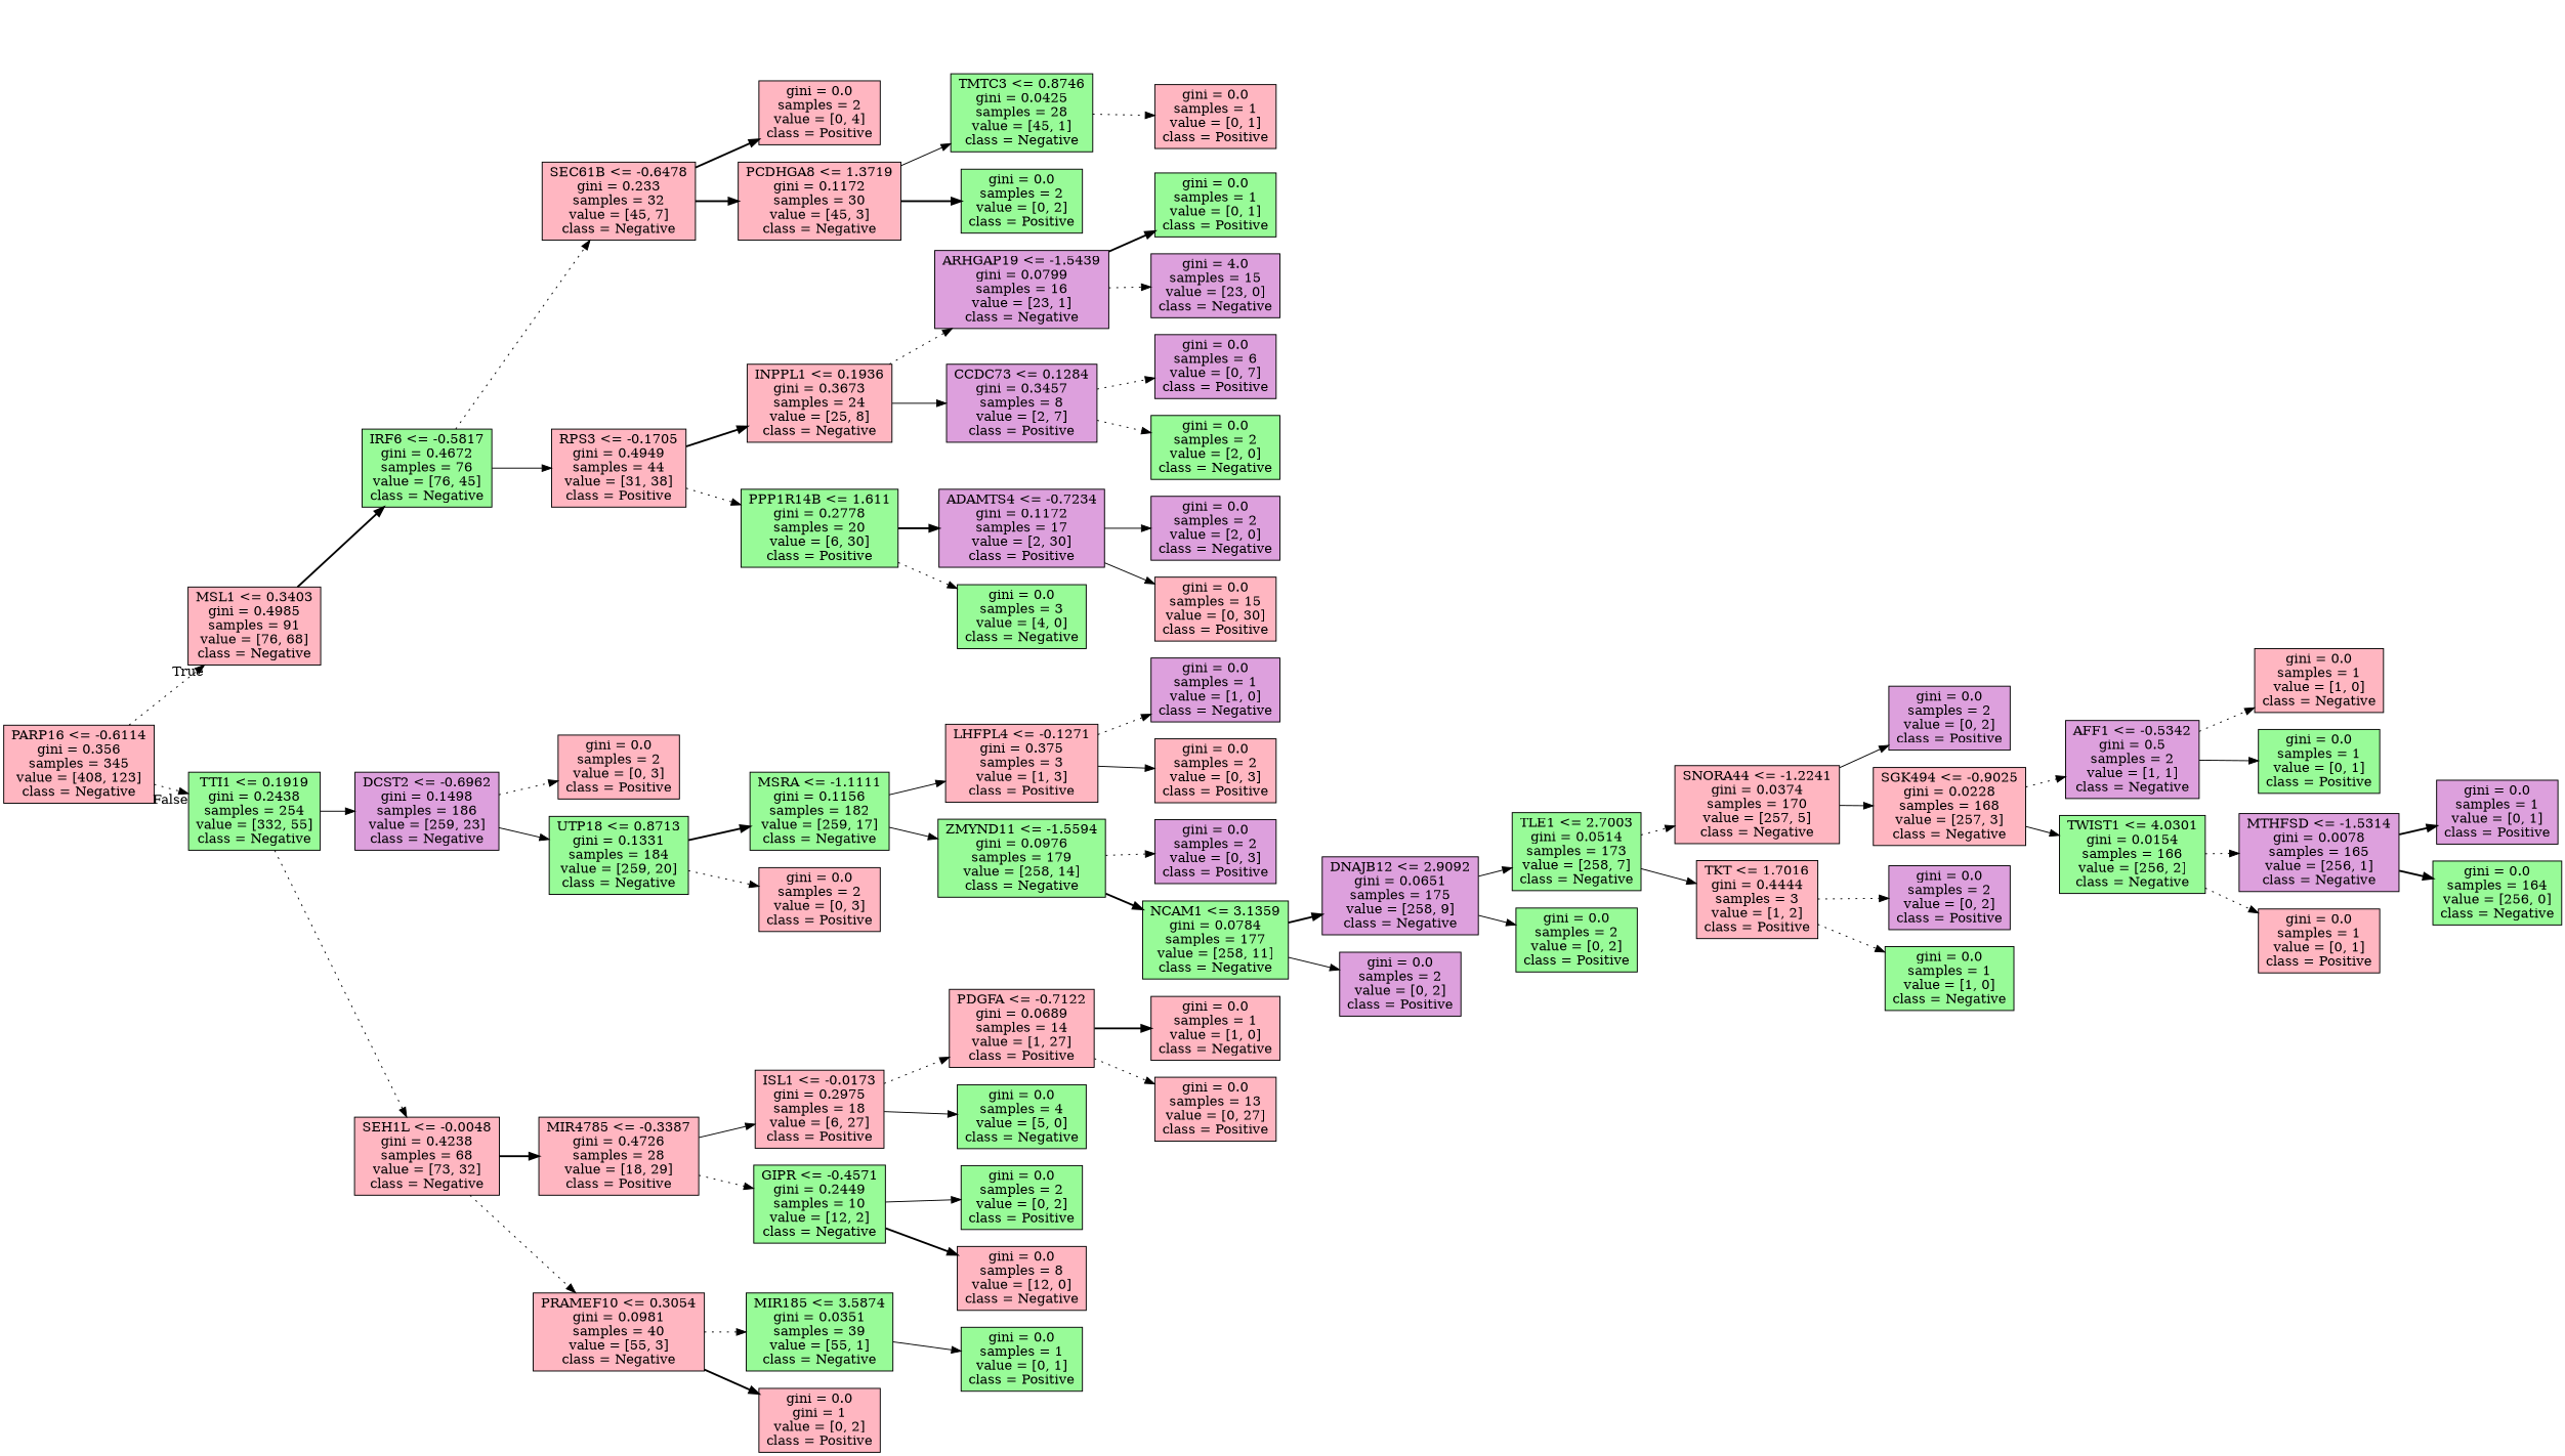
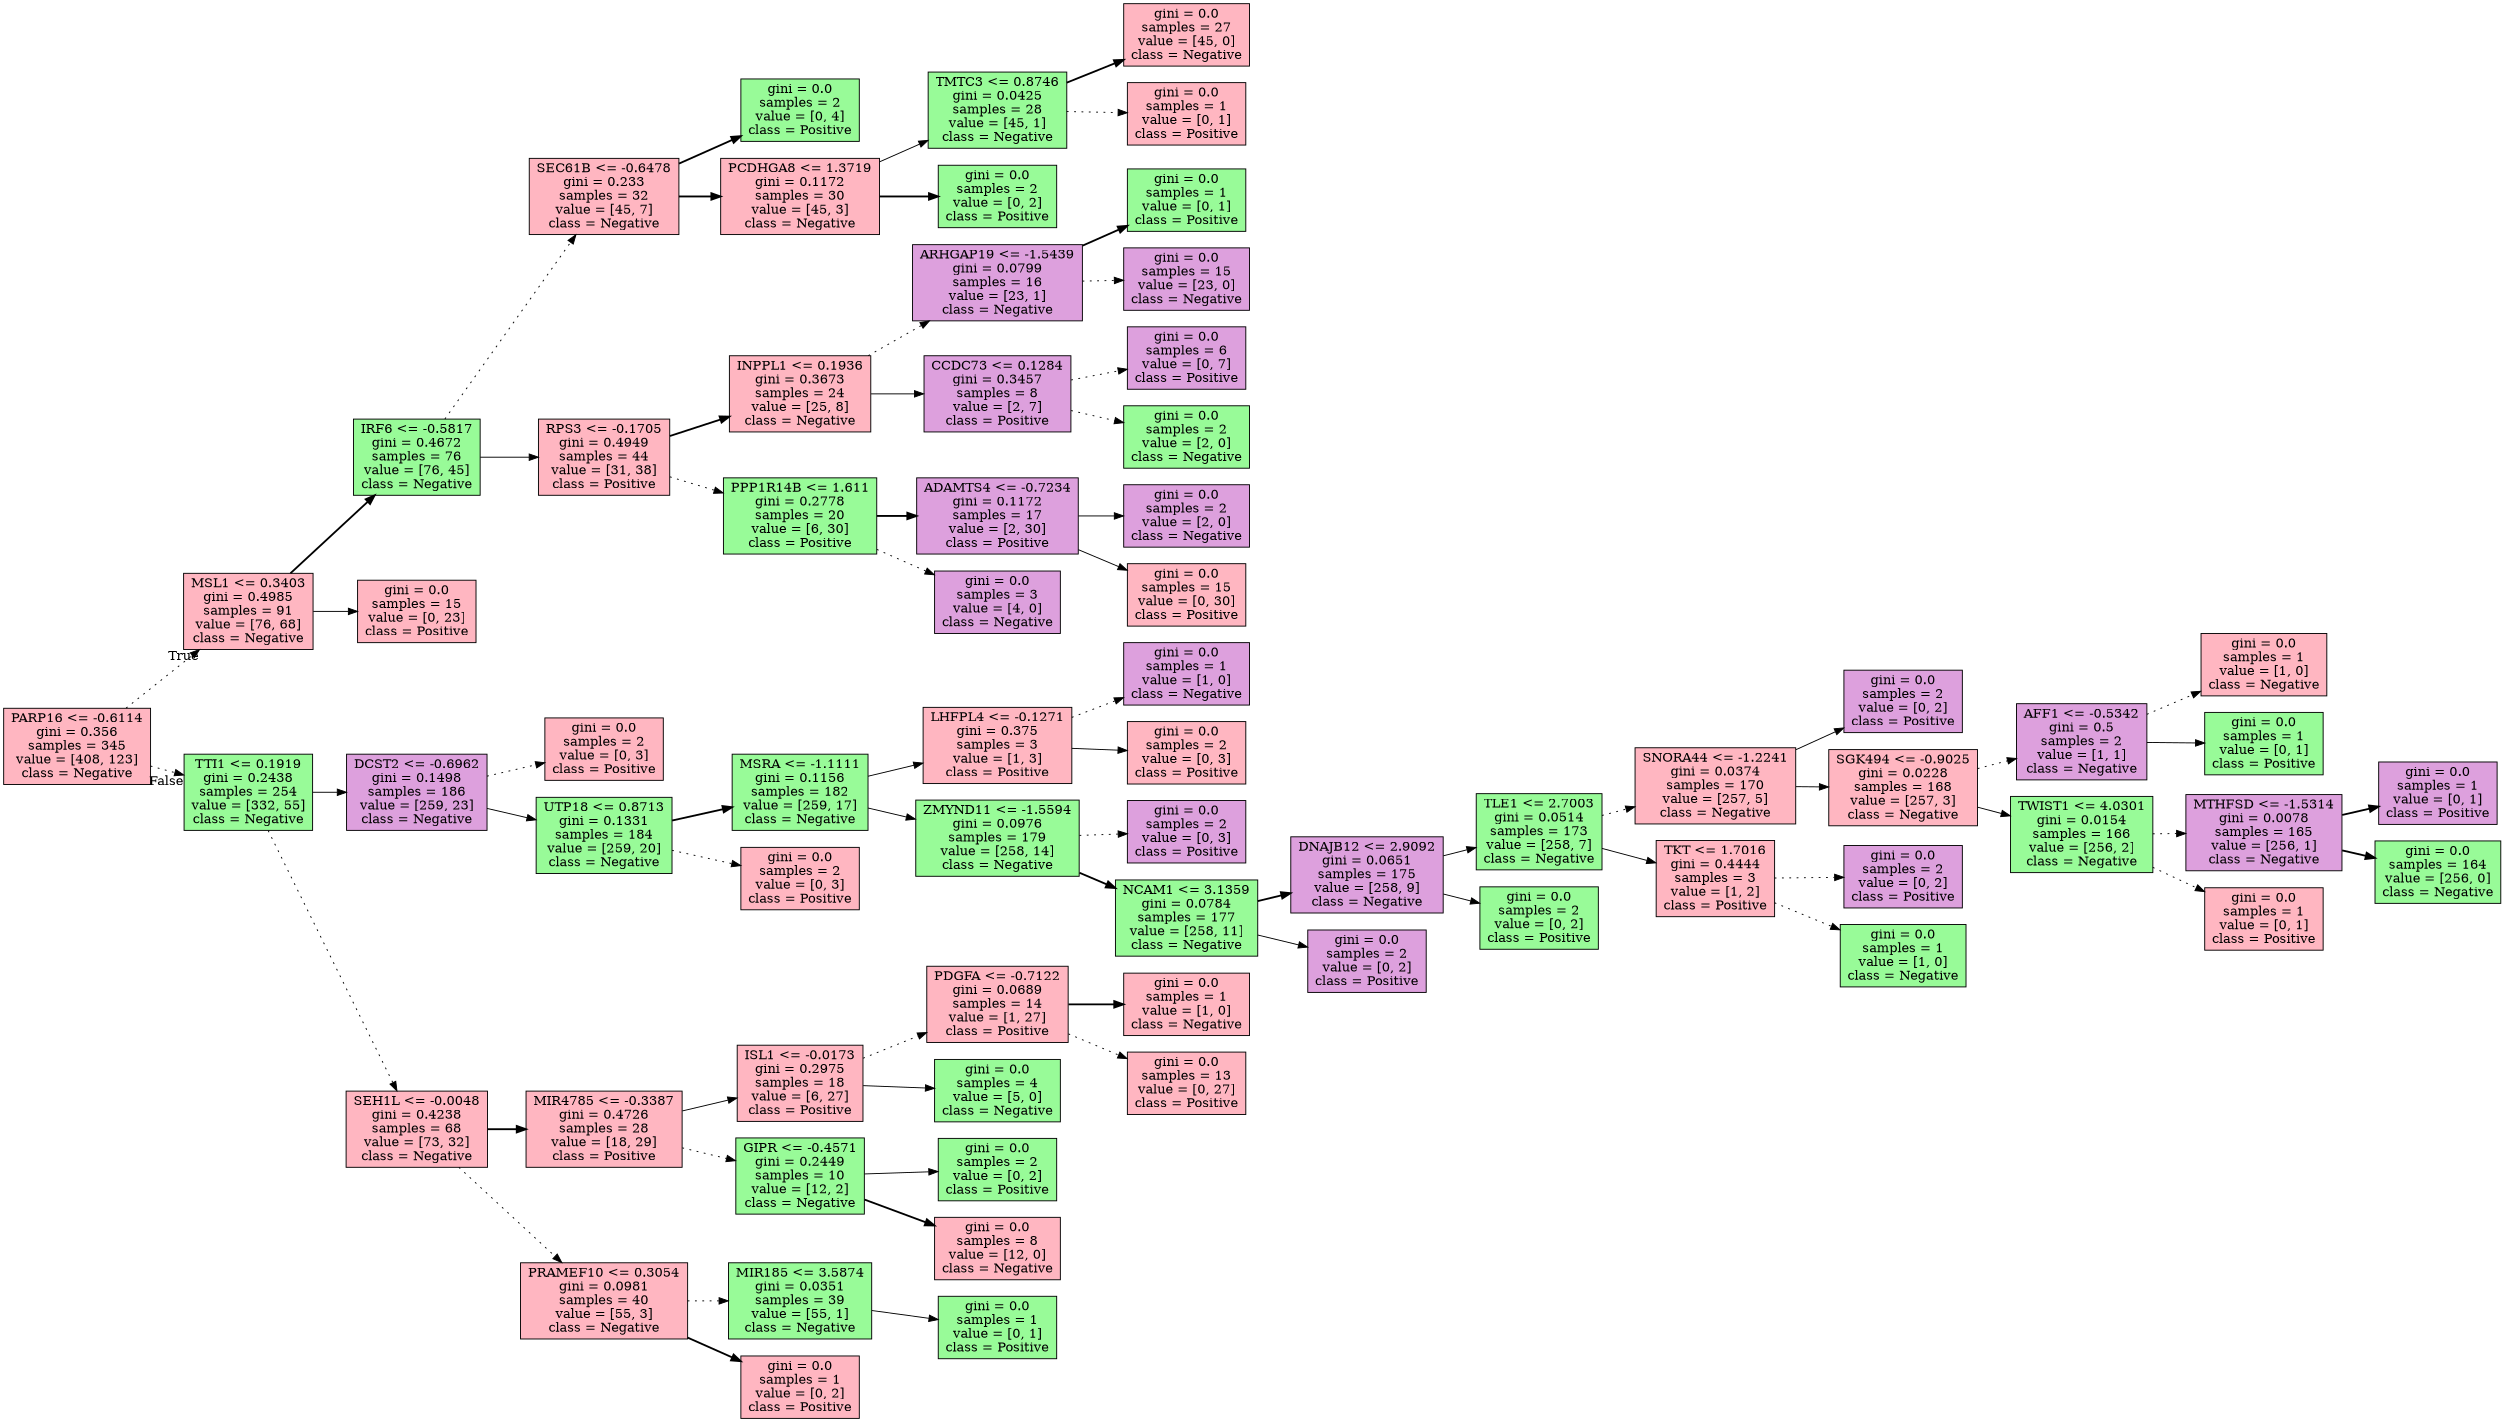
  digraph {
    rankdir=LR
    node [fillcolor=lightpink shape=box style=filled]
    edge [style=dotted]
    n1 [label="PARP16 <= -0.6114\ngini = 0.356\nsamples = 345\nvalue = [408, 123]\nclass = Negative"]
    n2 [label="MSL1 <= 0.3403\ngini = 0.4985\nsamples = 91\nvalue = [76, 68]\nclass = Negative"]
    n3 [fillcolor=palegreen label="TTI1 <= 0.1919\ngini = 0.2438\nsamples = 254\nvalue = [332, 55]\nclass = Negative"]
    n4 [fillcolor=palegreen label="IRF6 <= -0.5817\ngini = 0.4672\nsamples = 76\nvalue = [76, 45]\nclass = Negative"]
+   n5 [label="gini = 0.0\nsamples = 15\nvalue = [0, 23]\nclass = Positive"]
    n6 [fillcolor=plum label="DCST2 <= -0.6962\ngini = 0.1498\nsamples = 186\nvalue = [259, 23]\nclass = Negative"]
    n7 [label="SEH1L <= -0.0048\ngini = 0.4238\nsamples = 68\nvalue = [73, 32]\nclass = Negative"]
    n8 [label="SEC61B <= -0.6478\ngini = 0.233\nsamples = 32\nvalue = [45, 7]\nclass = Negative"]
    n9 [label="RPS3 <= -0.1705\ngini = 0.4949\nsamples = 44\nvalue = [31, 38]\nclass = Positive"]
-   n10 [label="gini = 0.0\nsamples = 2\nvalue = [0, 4]\nclass = Positive"]
+   n10 [fillcolor=palegreen label="gini = 0.0\nsamples = 2\nvalue = [0, 4]\nclass = Positive"]
    n11 [label="PCDHGA8 <= 1.3719\ngini = 0.1172\nsamples = 30\nvalue = [45, 3]\nclass = Negative"]
    n12 [label="INPPL1 <= 0.1936\ngini = 0.3673\nsamples = 24\nvalue = [25, 8]\nclass = Negative"]
    n13 [fillcolor=palegreen label="PPP1R14B <= 1.611\ngini = 0.2778\nsamples = 20\nvalue = [6, 30]\nclass = Positive"]
    n14 [fillcolor=palegreen label="TMTC3 <= 0.8746\ngini = 0.0425\nsamples = 28\nvalue = [45, 1]\nclass = Negative"]
    n15 [fillcolor=palegreen label="gini = 0.0\nsamples = 2\nvalue = [0, 2]\nclass = Positive"]
+   n16 [label="gini = 0.0\nsamples = 27\nvalue = [45, 0]\nclass = Negative"]
    n17 [label="gini = 0.0\nsamples = 1\nvalue = [0, 1]\nclass = Positive"]
    n18 [fillcolor=plum label="ARHGAP19 <= -1.5439\ngini = 0.0799\nsamples = 16\nvalue = [23, 1]\nclass = Negative"]
    n19 [fillcolor=plum label="CCDC73 <= 0.1284\ngini = 0.3457\nsamples = 8\nvalue = [2, 7]\nclass = Positive"]
    n20 [fillcolor=plum label="ADAMTS4 <= -0.7234\ngini = 0.1172\nsamples = 17\nvalue = [2, 30]\nclass = Positive"]
-   n21 [fillcolor=palegreen label="gini = 0.0\nsamples = 3\nvalue = [4, 0]\nclass = Negative"]
+   n21 [fillcolor=plum label="gini = 0.0\nsamples = 3\nvalue = [4, 0]\nclass = Negative"]
    n22 [fillcolor=palegreen label="gini = 0.0\nsamples = 1\nvalue = [0, 1]\nclass = Positive"]
-   n23 [fillcolor=plum label="gini = 4.0\nsamples = 15\nvalue = [23, 0]\nclass = Negative"]
+   n23 [fillcolor=plum label="gini = 0.0\nsamples = 15\nvalue = [23, 0]\nclass = Negative"]
    n24 [fillcolor=plum label="gini = 0.0\nsamples = 6\nvalue = [0, 7]\nclass = Positive"]
    n25 [fillcolor=palegreen label="gini = 0.0\nsamples = 2\nvalue = [2, 0]\nclass = Negative"]
    n26 [fillcolor=plum label="gini = 0.0\nsamples = 2\nvalue = [2, 0]\nclass = Negative"]
    n27 [label="gini = 0.0\nsamples = 15\nvalue = [0, 30]\nclass = Positive"]
    n28 [label="gini = 0.0\nsamples = 2\nvalue = [0, 3]\nclass = Positive"]
    n29 [fillcolor=palegreen label="UTP18 <= 0.8713\ngini = 0.1331\nsamples = 184\nvalue = [259, 20]\nclass = Negative"]
    n30 [label="MIR4785 <= -0.3387\ngini = 0.4726\nsamples = 28\nvalue = [18, 29]\nclass = Positive"]
    n31 [label="PRAMEF10 <= 0.3054\ngini = 0.0981\nsamples = 40\nvalue = [55, 3]\nclass = Negative"]
    n32 [fillcolor=palegreen label="MSRA <= -1.1111\ngini = 0.1156\nsamples = 182\nvalue = [259, 17]\nclass = Negative"]
    n33 [label="gini = 0.0\nsamples = 2\nvalue = [0, 3]\nclass = Positive"]
    n34 [label="LHFPL4 <= -0.1271\ngini = 0.375\nsamples = 3\nvalue = [1, 3]\nclass = Positive"]
    n35 [fillcolor=palegreen label="ZMYND11 <= -1.5594\ngini = 0.0976\nsamples = 179\nvalue = [258, 14]\nclass = Negative"]
    n36 [fillcolor=plum label="gini = 0.0\nsamples = 1\nvalue = [1, 0]\nclass = Negative"]
    n37 [label="gini = 0.0\nsamples = 2\nvalue = [0, 3]\nclass = Positive"]
    n38 [fillcolor=plum label="gini = 0.0\nsamples = 2\nvalue = [0, 3]\nclass = Positive"]
    n39 [fillcolor=palegreen label="NCAM1 <= 3.1359\ngini = 0.0784\nsamples = 177\nvalue = [258, 11]\nclass = Negative"]
    n40 [fillcolor=plum label="DNAJB12 <= 2.9092\ngini = 0.0651\nsamples = 175\nvalue = [258, 9]\nclass = Negative"]
    n41 [fillcolor=plum label="gini = 0.0\nsamples = 2\nvalue = [0, 2]\nclass = Positive"]
    n42 [fillcolor=palegreen label="TLE1 <= 2.7003\ngini = 0.0514\nsamples = 173\nvalue = [258, 7]\nclass = Negative"]
    n43 [fillcolor=palegreen label="gini = 0.0\nsamples = 2\nvalue = [0, 2]\nclass = Positive"]
    n44 [label="SNORA44 <= -1.2241\ngini = 0.0374\nsamples = 170\nvalue = [257, 5]\nclass = Negative"]
    n45 [label="TKT <= 1.7016\ngini = 0.4444\nsamples = 3\nvalue = [1, 2]\nclass = Positive"]
    n46 [fillcolor=plum label="gini = 0.0\nsamples = 2\nvalue = [0, 2]\nclass = Positive"]
    n47 [label="SGK494 <= -0.9025\ngini = 0.0228\nsamples = 168\nvalue = [257, 3]\nclass = Negative"]
    n48 [fillcolor=plum label="gini = 0.0\nsamples = 2\nvalue = [0, 2]\nclass = Positive"]
    n49 [fillcolor=palegreen label="gini = 0.0\nsamples = 1\nvalue = [1, 0]\nclass = Negative"]
    n50 [fillcolor=plum label="AFF1 <= -0.5342\ngini = 0.5\nsamples = 2\nvalue = [1, 1]\nclass = Negative"]
    n51 [fillcolor=palegreen label="TWIST1 <= 4.0301\ngini = 0.0154\nsamples = 166\nvalue = [256, 2]\nclass = Negative"]
    n52 [label="gini = 0.0\nsamples = 1\nvalue = [1, 0]\nclass = Negative"]
    n53 [fillcolor=palegreen label="gini = 0.0\nsamples = 1\nvalue = [0, 1]\nclass = Positive"]
    n54 [fillcolor=plum label="MTHFSD <= -1.5314\ngini = 0.0078\nsamples = 165\nvalue = [256, 1]\nclass = Negative"]
    n55 [label="gini = 0.0\nsamples = 1\nvalue = [0, 1]\nclass = Positive"]
    n56 [fillcolor=plum label="gini = 0.0\nsamples = 1\nvalue = [0, 1]\nclass = Positive"]
    n57 [fillcolor=palegreen label="gini = 0.0\nsamples = 164\nvalue = [256, 0]\nclass = Negative"]
    n58 [label="ISL1 <= -0.0173\ngini = 0.2975\nsamples = 18\nvalue = [6, 27]\nclass = Positive"]
    n59 [fillcolor=palegreen label="GIPR <= -0.4571\ngini = 0.2449\nsamples = 10\nvalue = [12, 2]\nclass = Negative"]
    n60 [fillcolor=palegreen label="MIR185 <= 3.5874\ngini = 0.0351\nsamples = 39\nvalue = [55, 1]\nclass = Negative"]
-   n61 [label="gini = 0.0\ngini = 1\nvalue = [0, 2]\nclass = Positive"]
+   n61 [label="gini = 0.0\nsamples = 1\nvalue = [0, 2]\nclass = Positive"]
    n62 [label="PDGFA <= -0.7122\ngini = 0.0689\nsamples = 14\nvalue = [1, 27]\nclass = Positive"]
    n63 [fillcolor=palegreen label="gini = 0.0\nsamples = 4\nvalue = [5, 0]\nclass = Negative"]
    n64 [fillcolor=palegreen label="gini = 0.0\nsamples = 2\nvalue = [0, 2]\nclass = Positive"]
    n65 [label="gini = 0.0\nsamples = 8\nvalue = [12, 0]\nclass = Negative"]
    n66 [label="gini = 0.0\nsamples = 1\nvalue = [1, 0]\nclass = Negative"]
    n67 [label="gini = 0.0\nsamples = 13\nvalue = [0, 27]\nclass = Positive"]
    n68 [fillcolor=palegreen label="gini = 0.0\nsamples = 1\nvalue = [0, 1]\nclass = Positive"]
    n1 -> n2 [headlabel=True labelangle=45 labeldistance=2.5]
    n1 -> n3 [headlabel=False labelangle=-45 labeldistance=2.5]
    n2 -> n4 [style=bold]
+   n2 -> n5 [style=solid]
    n3 -> n6 [style=solid]
    n3 -> n7
    n4 -> n8
    n4 -> n9 [style=solid]
    n6 -> n28
    n6 -> n29 [style=solid]
    n7 -> n30 [style=bold]
    n7 -> n31
    n8 -> n10 [style=bold]
    n8 -> n11 [style=bold]
    n9 -> n12 [style=bold]
    n9 -> n13
    n11 -> n14 [style=solid]
    n11 -> n15 [style=bold]
    n12 -> n18
    n12 -> n19 [style=solid]
    n13 -> n20 [style=bold]
    n13 -> n21
+   n14 -> n16 [style=bold]
    n14 -> n17
    n18 -> n22 [style=bold]
    n18 -> n23
    n19 -> n24
    n19 -> n25
    n20 -> n26 [style=solid]
    n20 -> n27 [style=solid]
    n29 -> n32 [style=bold]
    n29 -> n33
    n30 -> n58 [style=solid]
    n30 -> n59
    n31 -> n60
    n31 -> n61 [style=bold]
    n32 -> n34 [style=solid]
    n32 -> n35 [style=solid]
    n34 -> n36
    n34 -> n37 [style=solid]
    n35 -> n38
    n35 -> n39 [style=bold]
    n39 -> n40 [style=bold]
    n39 -> n41 [style=solid]
    n40 -> n42 [style=solid]
    n40 -> n43 [style=solid]
    n42 -> n44
    n42 -> n45 [style=solid]
    n44 -> n46 [style=solid]
    n44 -> n47 [style=solid]
    n45 -> n48
    n45 -> n49
    n47 -> n50
    n47 -> n51 [style=solid]
    n50 -> n52
    n50 -> n53 [style=solid]
    n51 -> n54
    n51 -> n55
    n54 -> n56 [style=bold]
    n54 -> n57 [style=bold]
    n58 -> n62
    n58 -> n63 [style=solid]
    n59 -> n64 [style=solid]
    n59 -> n65 [style=bold]
    n60 -> n68 [style=solid]
    n62 -> n66 [style=bold]
    n62 -> n67
  }
